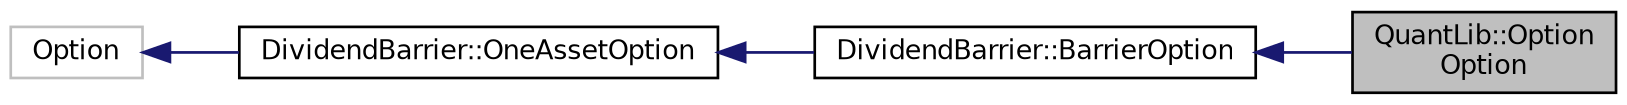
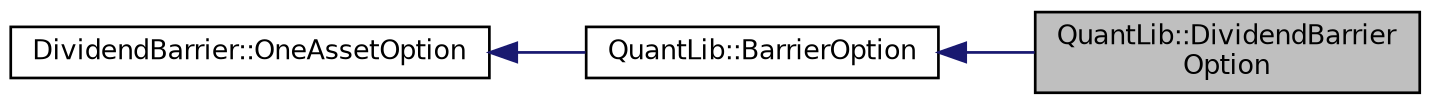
  digraph {
    rankdir=LR
    node [color=black fillcolor=white fontname=Helvetica fontsize=10 shape=record style=filled]
    edge [color=midnightblue dir=back fontname=Helvetica fontsize=10 labelfontname=Helvetica labelfontsize=10 style=solid]
-   n1 [fillcolor=grey75 fontcolor=black height=0.2 label="QuantLib::Option\lOption" width=0.4]
-   n2 [height=0.2 label="DividendBarrier::BarrierOption" width=0.4]
+   n1 [fillcolor=grey75 fontcolor=black height=0.2 label="QuantLib::DividendBarrier\lOption" width=0.4]
+   n2 [height=0.2 label="QuantLib::BarrierOption" width=0.4]
    n3 [height=0.2 label="DividendBarrier::OneAssetOption" width=0.4]
-   n4 [color=grey75 height=0.2 label=Option width=0.4]
    n2 -> n1
    n3 -> n2
-   n4 -> n3
  }
